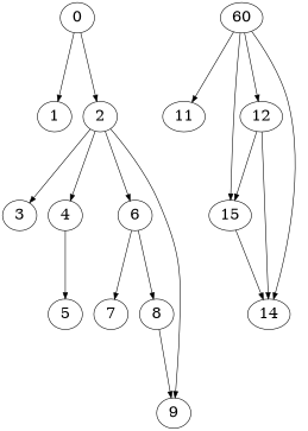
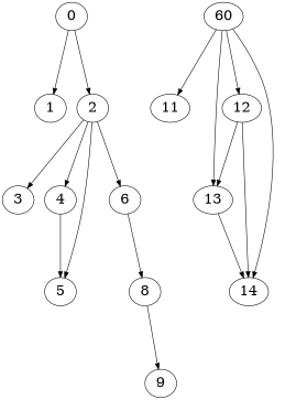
  digraph {
    fontsize=24
    nodesep=.25
    ranksep=1.5
    node [fontsize=24]
    edge [fontsize=24]
    0
    1
    2
    3
    4
    5
    6
-   7
    8
    9
    n11 [label=60]
    11
    12
-   13 [label=15]
+   13
    14
    0 -> 1
    0 -> 2
    2 -> 3
    2 -> 4
-   2 -> 9
+   2 -> 5
    2 -> 6
    4 -> 5
-   6 -> 7
    6 -> 8
    8 -> 9
    n11 -> 11
    n11 -> 12
    n11 -> 13
    n11 -> 14
    12 -> 13
    12 -> 14
    13 -> 14
  }
